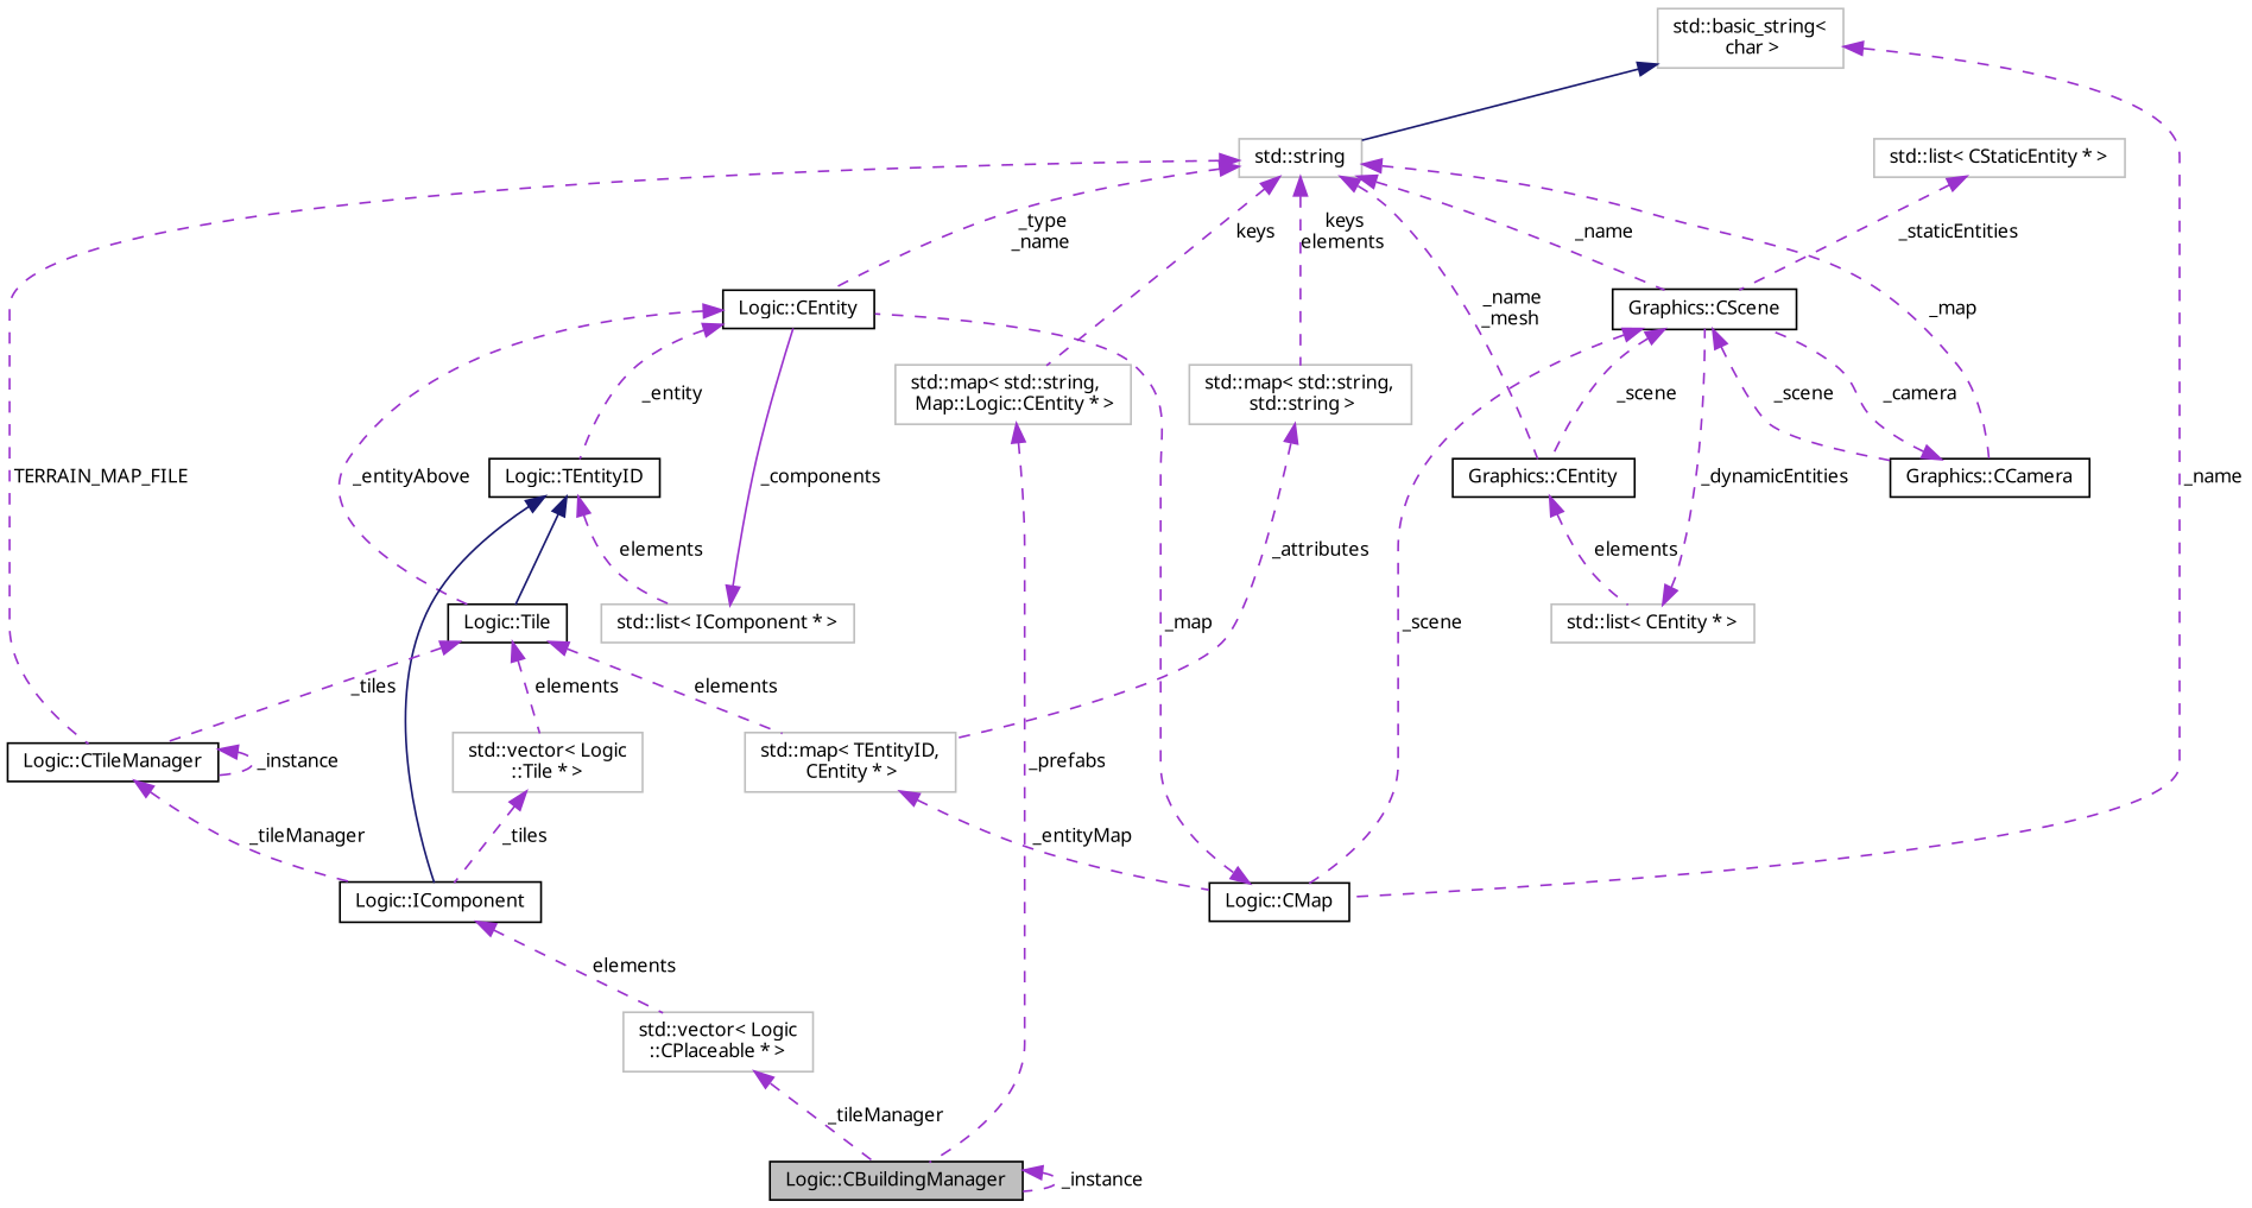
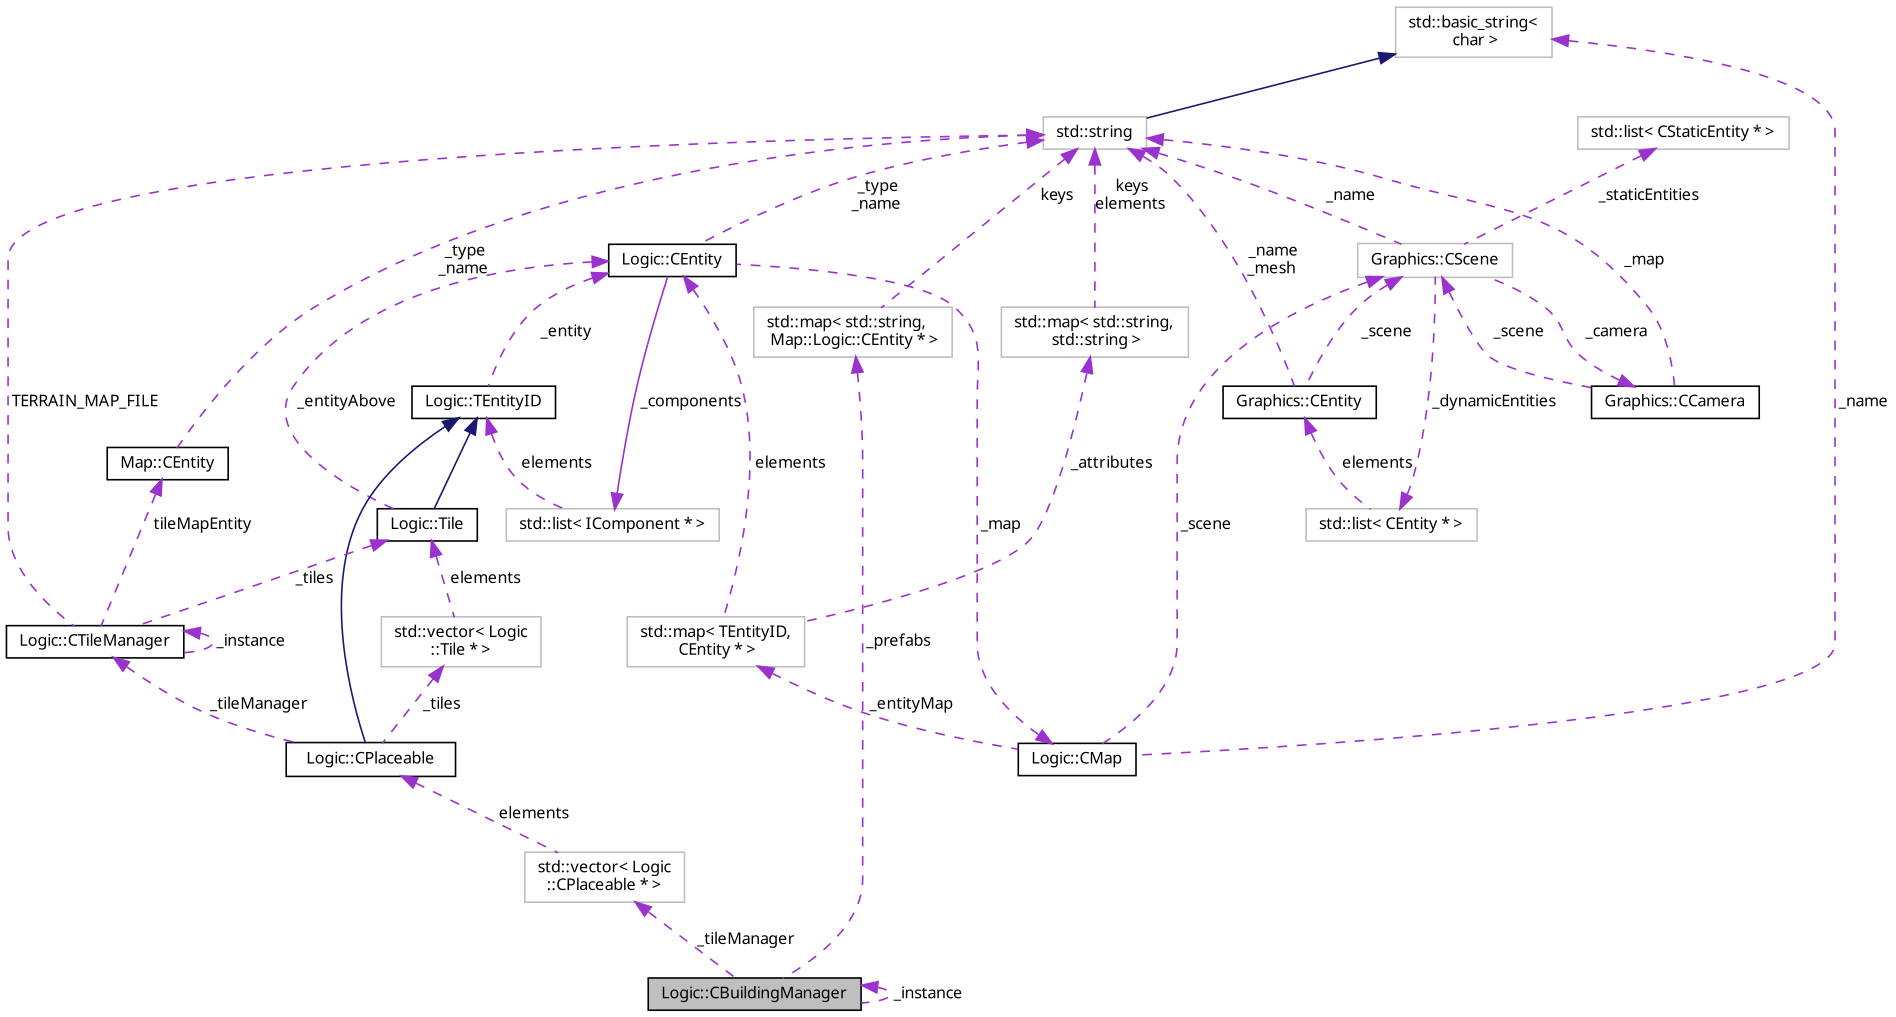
  digraph {
    fontname="Noto Sans"
    rankdir=TB
    node [color=black fillcolor=white fontname="Noto Sans" fontsize=10 shape=record style=filled]
    edge [color=darkorchid3 dir=back fontname="Noto Sans" fontsize=10 labelfontname=FreeSans labelfontsize=10 style=dashed]
    n1 [fillcolor=grey75 fontcolor=black height=0.2 label="Logic::CBuildingManager" width=0.4]
    n2 [color=grey75 height=0.2 label="std::map\< std::string,\l Map::Logic::CEntity * \>" width=0.4]
    n3 [color=grey75 height=0.2 label="std::string" width=0.4]
    n4 [height=0.2 label="Logic::CEntity" width=0.4]
-   n5 [height=0.2 label="Graphics::CScene" width=0.4]
+   n5 [color=grey75 height=0.2 label="Graphics::CScene" width=0.4]
    n6 [height=0.2 label="Graphics::CEntity" width=0.4]
    n7 [height=0.2 label="Graphics::CCamera" width=0.4]
    n8 [height=0.2 label="Logic::CTileManager" width=0.4]
+   n9 [height=0.2 label="Map::CEntity" width=0.4]
    n10 [color=grey75 height=0.2 label="std::map\< std::string,\l std::string \>" width=0.4]
    n11 [height=0.2 label="Logic::TEntityID" width=0.4]
    n12 [height=0.2 label="Logic::Tile" width=0.4]
    n13 [color=grey75 height=0.2 label="std::map\< TEntityID,\l CEntity * \>" width=0.4]
    n14 [height=0.2 label="Logic::CMap" width=0.4]
    n15 [color=grey75 height=0.2 label="std::list\< CEntity * \>" width=0.4]
-   n16 [height=0.2 label="Logic::IComponent" width=0.4]
+   n16 [height=0.2 label="Logic::CPlaceable" width=0.4]
    n17 [color=grey75 height=0.2 label="std::basic_string\<\l char \>" width=0.4]
    n18 [color=grey75 height=0.2 label="std::vector\< Logic\l::CPlaceable * \>" width=0.4]
    n19 [color=grey75 height=0.2 label="std::list\< IComponent * \>" width=0.4]
    n20 [color=grey75 height=0.2 label="std::vector\< Logic\l::Tile * \>" width=0.4]
    n21 [color=grey75 height=0.2 label="std::list\< CStaticEntity * \>" width=0.4]
    n1 -> n1 [label=" _instance"]
    n2 -> n1 [label=" _prefabs"]
    n3 -> n2 [label=" keys"]
    n3 -> n4 [label=" _type\n_name"]
    n3 -> n5 [label=" _name"]
    n3 -> n6 [label=" _name\n_mesh"]
    n3 -> n7 [label=" _map"]
    n3 -> n8 [label=" TERRAIN_MAP_FILE"]
+   n3 -> n9 [label=" _type\n_name"]
    n3 -> n10 [label=" keys\nelements"]
    n4 -> n11 [label=" _entity"]
    n4 -> n12 [label=" _entityAbove"]
-   n12 -> n13 [label=" elements"]
+   n4 -> n13 [label=" elements"]
    n5 -> n6 [label=" _scene"]
    n5 -> n7 [label=" _scene"]
    n5 -> n14 [label=" _scene"]
    n6 -> n15 [label=" elements"]
    n7 -> n5 [label=" _camera"]
    n8 -> n8 [label=" _instance"]
    n8 -> n16 [label=" _tileManager"]
+   n9 -> n8 [label=" tileMapEntity"]
    n10 -> n13 [label=" _attributes"]
    n11 -> n12 [color=midnightblue style=solid]
    n11 -> n16 [color=midnightblue style=solid]
    n11 -> n19 [label=" elements"]
    n12 -> n8 [label=" _tiles"]
    n12 -> n20 [label=" elements"]
    n13 -> n14 [label=" _entityMap"]
    n14 -> n4 [label=" _map"]
    n15 -> n5 [label=" _dynamicEntities"]
    n16 -> n18 [label=" elements"]
    n17 -> n3 [color=midnightblue style=solid]
    n17 -> n14 [label=" _name"]
    n18 -> n1 [label=" _tileManager"]
    n19 -> n4 [label=" _components" style=solid]
    n20 -> n16 [label=" _tiles"]
    n21 -> n5 [label=" _staticEntities"]
  }
